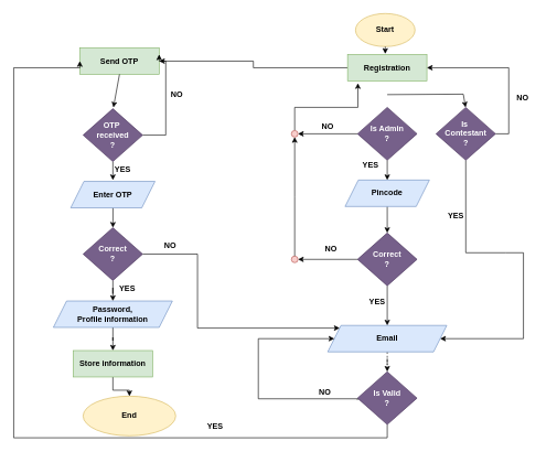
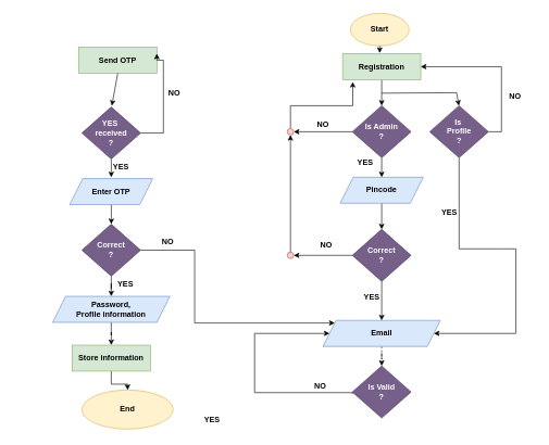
  <mxCell id="0" />
  <mxCell id="1" parent="0" />
  <mxCell id="2" value="&lt;b&gt;Start&lt;/b&gt;" style="ellipse;whiteSpace=wrap;html=1;fillColor=#fff2cc;strokeColor=#d6b656;" parent="1" vertex="1"><mxGeometry x="537" y="20" width="90" height="50" as="geometry" /></mxCell>
  <mxCell id="3" value="" style="endArrow=classic;html=1;rounded=0;exitX=0.5;exitY=1;exitDx=0;exitDy=0;" parent="1" source="2" edge="1"><mxGeometry width="50" height="50" relative="1" as="geometry"><mxPoint x="370" y="32" as="sourcePoint" /><mxPoint x="582" y="81" as="targetPoint" /></mxGeometry></mxCell>
  <mxCell id="4" value="&lt;b&gt;Send OTP&lt;/b&gt;" style="rounded=0;whiteSpace=wrap;html=1;fillColor=#d5e8d4;strokeColor=#82b366;" parent="1" vertex="1"><mxGeometry x="120" y="72" width="120" height="40" as="geometry" /></mxCell>
- <mxCell id="5" style="edgeStyle=orthogonalEdgeStyle;rounded=0;orthogonalLoop=1;jettySize=auto;html=1;" parent="1" source="6" target="4" edge="1"><mxGeometry relative="1" as="geometry" /></mxCell>
+ <mxCell id="5" style="edgeStyle=orthogonalEdgeStyle;rounded=0;orthogonalLoop=1;jettySize=auto;html=1;entryX=0.5;entryY=0;entryDx=0;entryDy=0;" parent="1" source="6" target="13" edge="1"><mxGeometry relative="1" as="geometry" /></mxCell>
  <mxCell id="6" value="&lt;b&gt;Registration&lt;/b&gt;" style="rounded=0;whiteSpace=wrap;html=1;fillColor=#d5e8d4;strokeColor=#82b366;" parent="1" vertex="1"><mxGeometry x="525" y="82" width="120" height="40" as="geometry" /></mxCell>
  <mxCell id="7" value="" style="endArrow=classic;html=1;rounded=0;exitX=0.5;exitY=1;exitDx=0;exitDy=0;entryX=0.449;entryY=0.005;entryDx=0;entryDy=0;entryPerimeter=0;" parent="1" source="4" edge="1"><mxGeometry width="50" height="50" relative="1" as="geometry"><mxPoint x="240" y="152" as="sourcePoint" /><mxPoint x="170.82" y="162.2" as="targetPoint" /></mxGeometry></mxCell>
  <mxCell id="8" style="edgeStyle=orthogonalEdgeStyle;rounded=0;orthogonalLoop=1;jettySize=auto;html=1;entryX=0.5;entryY=0;entryDx=0;entryDy=0;" edge="1" parent="1" source="10"><mxGeometry relative="1" as="geometry"><mxPoint x="170" y="272" as="targetPoint" /></mxGeometry></mxCell>
  <mxCell id="9" style="edgeStyle=orthogonalEdgeStyle;rounded=0;orthogonalLoop=1;jettySize=auto;html=1;entryX=1;entryY=0.25;entryDx=0;entryDy=0;" edge="1" parent="1" source="10" target="4"><mxGeometry relative="1" as="geometry"><Array as="points"><mxPoint x="250" y="204" /><mxPoint x="250" y="92" /></Array></mxGeometry></mxCell>
- <mxCell id="10" value="&lt;b&gt;OTP&amp;nbsp;&lt;/b&gt;&lt;div&gt;&lt;b&gt;received&lt;/b&gt;&lt;div&gt;&lt;b&gt;?&lt;/b&gt;&lt;/div&gt;&lt;/div&gt;" style="rhombus;whiteSpace=wrap;html=1;fillColor=#76608a;strokeColor=#432D57;fontColor=#ffffff;" parent="1" vertex="1"><mxGeometry x="125" y="164" width="90" height="80" as="geometry" /></mxCell>
+ <mxCell id="10" value="&lt;b&gt;YES&amp;nbsp;&lt;/b&gt;&lt;div&gt;&lt;b&gt;received&lt;/b&gt;&lt;div&gt;&lt;b&gt;?&lt;/b&gt;&lt;/div&gt;&lt;/div&gt;" style="rhombus;whiteSpace=wrap;html=1;fillColor=#76608a;strokeColor=#432D57;fontColor=#ffffff;" parent="1" vertex="1"><mxGeometry x="125" y="164" width="90" height="80" as="geometry" /></mxCell>
  <mxCell id="11" style="edgeStyle=orthogonalEdgeStyle;rounded=0;orthogonalLoop=1;jettySize=auto;html=1;exitX=0;exitY=0.5;exitDx=0;exitDy=0;entryX=1;entryY=0.5;entryDx=0;entryDy=0;" parent="1" source="13" target="33" edge="1"><mxGeometry relative="1" as="geometry" /></mxCell>
  <mxCell id="12" style="edgeStyle=orthogonalEdgeStyle;rounded=0;orthogonalLoop=1;jettySize=auto;html=1;exitX=0.5;exitY=1;exitDx=0;exitDy=0;entryX=0.5;entryY=0;entryDx=0;entryDy=0;" parent="1" source="13" target="18" edge="1"><mxGeometry relative="1" as="geometry" /></mxCell>
  <mxCell id="13" value="&lt;b&gt;Is Admin&lt;/b&gt;&lt;div&gt;&lt;b&gt;?&lt;/b&gt;&lt;/div&gt;" style="rhombus;whiteSpace=wrap;html=1;fillColor=#76608a;strokeColor=#432D57;fontColor=#ffffff;" parent="1" vertex="1"><mxGeometry x="540" y="162" width="90" height="80" as="geometry" /></mxCell>
  <mxCell id="14" style="edgeStyle=orthogonalEdgeStyle;rounded=0;orthogonalLoop=1;jettySize=auto;html=1;exitX=0.5;exitY=1;exitDx=0;exitDy=0;entryX=1;entryY=0.5;entryDx=0;entryDy=0;" parent="1" source="16" target="22" edge="1"><mxGeometry relative="1" as="geometry"><mxPoint x="790" y="502" as="targetPoint" /><Array as="points"><mxPoint x="764" y="382" /><mxPoint x="791" y="382" /><mxPoint x="791" y="493" /></Array></mxGeometry></mxCell>
  <mxCell id="15" style="edgeStyle=orthogonalEdgeStyle;rounded=0;orthogonalLoop=1;jettySize=auto;html=1;exitX=1;exitY=0.5;exitDx=0;exitDy=0;entryX=1;entryY=0.5;entryDx=0;entryDy=0;" parent="1" source="16" target="6" edge="1"><mxGeometry relative="1" as="geometry" /></mxCell>
- <mxCell id="16" value="&lt;b&gt;Is&amp;nbsp;&lt;/b&gt;&lt;div&gt;&lt;b&gt;Contestant&lt;/b&gt;&lt;div&gt;&lt;b&gt;?&lt;/b&gt;&lt;/div&gt;&lt;/div&gt;" style="rhombus;whiteSpace=wrap;html=1;fillColor=#76608a;strokeColor=#432D57;fontColor=#ffffff;" parent="1" vertex="1"><mxGeometry x="658.75" y="162" width="90" height="80" as="geometry" /></mxCell>
+ <mxCell id="16" value="&lt;b&gt;Is&amp;nbsp;&lt;/b&gt;&lt;div&gt;&lt;b&gt;Profile&lt;/b&gt;&lt;div&gt;&lt;b&gt;?&lt;/b&gt;&lt;/div&gt;&lt;/div&gt;" style="rhombus;whiteSpace=wrap;html=1;fillColor=#76608a;strokeColor=#432D57;fontColor=#ffffff;" parent="1" vertex="1"><mxGeometry x="658.75" y="162" width="90" height="80" as="geometry" /></mxCell>
  <mxCell id="17" style="edgeStyle=orthogonalEdgeStyle;rounded=0;orthogonalLoop=1;jettySize=auto;html=1;exitX=0.5;exitY=1;exitDx=0;exitDy=0;entryX=0.5;entryY=0;entryDx=0;entryDy=0;" parent="1" source="18" target="20" edge="1"><mxGeometry relative="1" as="geometry" /></mxCell>
  <mxCell id="18" value="&lt;b&gt;Pincode&lt;/b&gt;" style="shape=parallelogram;perimeter=parallelogramPerimeter;whiteSpace=wrap;html=1;fixedSize=1;fillColor=#dae8fc;strokeColor=#6c8ebf;" parent="1" vertex="1"><mxGeometry x="521.25" y="272" width="127.5" height="40" as="geometry" /></mxCell>
  <mxCell id="19" style="edgeStyle=orthogonalEdgeStyle;rounded=0;orthogonalLoop=1;jettySize=auto;html=1;entryX=0.5;entryY=0;entryDx=0;entryDy=0;" parent="1" source="20" target="22" edge="1"><mxGeometry relative="1" as="geometry" /></mxCell>
  <mxCell id="20" value="&lt;b&gt;Correct&lt;/b&gt;&lt;div&gt;&lt;b&gt;?&lt;/b&gt;&lt;/div&gt;" style="rhombus;whiteSpace=wrap;html=1;fillColor=#76608a;strokeColor=#432D57;fontColor=#ffffff;" parent="1" vertex="1"><mxGeometry x="540" y="352" width="90" height="80" as="geometry" /></mxCell>
  <mxCell id="21" style="edgeStyle=orthogonalEdgeStyle;rounded=0;orthogonalLoop=1;jettySize=auto;html=1;entryX=0.5;entryY=0;entryDx=0;entryDy=0;dashed=1;" parent="1" source="22" target="24" edge="1"><mxGeometry relative="1" as="geometry" /></mxCell>
  <mxCell id="22" value="&lt;b&gt;Email&lt;/b&gt;" style="shape=parallelogram;perimeter=parallelogramPerimeter;whiteSpace=wrap;html=1;fixedSize=1;fillColor=#dae8fc;strokeColor=#6c8ebf;" parent="1" vertex="1"><mxGeometry x="495" y="492" width="180" height="40" as="geometry" /></mxCell>
- <mxCell id="23" style="edgeStyle=orthogonalEdgeStyle;rounded=0;orthogonalLoop=1;jettySize=auto;html=1;exitX=0.5;exitY=1;exitDx=0;exitDy=0;entryX=0;entryY=0.5;entryDx=0;entryDy=0;" parent="1" source="24" target="4" edge="1"><mxGeometry relative="1" as="geometry"><mxPoint x="30" y="92" as="targetPoint" /><Array as="points"><mxPoint x="585" y="662" /><mxPoint x="20" y="662" /><mxPoint x="20" y="102" /></Array></mxGeometry></mxCell>
  <mxCell id="24" value="&lt;b&gt;Is Valid&lt;/b&gt;&lt;div&gt;&lt;b&gt;?&lt;/b&gt;&lt;/div&gt;" style="rhombus;whiteSpace=wrap;html=1;fillColor=#76608a;strokeColor=#432D57;fontColor=#ffffff;" parent="1" vertex="1"><mxGeometry x="540" y="562" width="90" height="80" as="geometry" /></mxCell>
  <mxCell id="25" style="rounded=0;orthogonalLoop=1;jettySize=auto;html=1;elbow=vertical;edgeStyle=elbowEdgeStyle;entryX=0.13;entryY=1.085;entryDx=0;entryDy=0;entryPerimeter=0;" parent="1" source="33" target="6" edge="1"><mxGeometry relative="1" as="geometry"><mxPoint x="480" y="142" as="targetPoint" /><Array as="points"><mxPoint x="500" y="162" /><mxPoint x="490" y="256" /></Array></mxGeometry></mxCell>
  <mxCell id="26" value="" style="ellipse;whiteSpace=wrap;html=1;aspect=fixed;fillColor=#f8cecc;strokeColor=#b85450;" parent="1" vertex="1"><mxGeometry x="440" y="387" width="10" height="10" as="geometry" /></mxCell>
  <mxCell id="27" value="&lt;b&gt;NO&lt;/b&gt;" style="text;html=1;align=center;verticalAlign=middle;whiteSpace=wrap;rounded=0;" parent="1" vertex="1"><mxGeometry x="470" y="362" width="60" height="30" as="geometry" /></mxCell>
  <mxCell id="28" value="" style="endArrow=classic;html=1;rounded=0;entryX=0.449;entryY=0.005;entryDx=0;entryDy=0;entryPerimeter=0;" parent="1" edge="1"><mxGeometry width="50" height="50" relative="1" as="geometry"><mxPoint x="700" y="142" as="sourcePoint" /><mxPoint x="703.5" y="162" as="targetPoint" /></mxGeometry></mxCell>
  <mxCell id="29" value="&lt;b&gt;YES&lt;/b&gt;" style="text;html=1;align=center;verticalAlign=middle;whiteSpace=wrap;rounded=0;" parent="1" vertex="1"><mxGeometry x="658.75" y="312" width="60" height="30" as="geometry" /></mxCell>
  <mxCell id="30" value="&lt;b&gt;YES&lt;/b&gt;" style="text;html=1;align=center;verticalAlign=middle;whiteSpace=wrap;rounded=0;" parent="1" vertex="1"><mxGeometry x="540" y="442" width="60" height="30" as="geometry" /></mxCell>
  <mxCell id="31" value="&lt;b&gt;End&lt;/b&gt;" style="ellipse;whiteSpace=wrap;html=1;fillColor=#fff2cc;strokeColor=#d6b656;" parent="1" vertex="1"><mxGeometry x="125" y="599" width="140" height="60" as="geometry" /></mxCell>
  <mxCell id="32" value="" style="rounded=0;orthogonalLoop=1;jettySize=auto;html=1;elbow=vertical;edgeStyle=elbowEdgeStyle;entryX=0.5;entryY=1;entryDx=0;entryDy=0;" parent="1" source="26" target="33" edge="1"><mxGeometry relative="1" as="geometry"><mxPoint x="445" y="222" as="targetPoint" /><mxPoint x="445" y="387" as="sourcePoint" /><Array as="points" /></mxGeometry></mxCell>
  <mxCell id="33" value="" style="ellipse;whiteSpace=wrap;html=1;aspect=fixed;fillColor=#f8cecc;strokeColor=#b85450;" parent="1" vertex="1"><mxGeometry x="440" y="197" width="10" height="10" as="geometry" /></mxCell>
  <mxCell id="34" value="&lt;b&gt;NO&lt;/b&gt;" style="text;html=1;align=center;verticalAlign=middle;whiteSpace=wrap;rounded=0;" parent="1" vertex="1"><mxGeometry x="465" y="177" width="60" height="30" as="geometry" /></mxCell>
  <mxCell id="35" value="" style="endArrow=classic;html=1;rounded=0;entryX=1;entryY=0.5;entryDx=0;entryDy=0;exitX=0;exitY=0.5;exitDx=0;exitDy=0;exitPerimeter=0;" parent="1" source="20" target="26" edge="1"><mxGeometry width="50" height="50" relative="1" as="geometry"><mxPoint x="535" y="392" as="sourcePoint" /><mxPoint x="465" y="372" as="targetPoint" /></mxGeometry></mxCell>
  <mxCell id="36" value="" style="endArrow=none;html=1;rounded=0;" parent="1" edge="1"><mxGeometry width="50" height="50" relative="1" as="geometry"><mxPoint x="700" y="142" as="sourcePoint" /><mxPoint x="585" y="142.711" as="targetPoint" /></mxGeometry></mxCell>
  <mxCell id="37" value="&lt;b&gt;NO&lt;/b&gt;" style="text;html=1;align=center;verticalAlign=middle;whiteSpace=wrap;rounded=0;" parent="1" vertex="1"><mxGeometry x="760" y="132" width="60" height="30" as="geometry" /></mxCell>
  <mxCell id="38" value="&lt;b&gt;YES&lt;/b&gt;&lt;div&gt;&lt;br&gt;&lt;/div&gt;" style="text;html=1;align=center;verticalAlign=middle;whiteSpace=wrap;rounded=0;" parent="1" vertex="1"><mxGeometry x="530" y="242" width="60" height="30" as="geometry" /></mxCell>
  <mxCell id="39" value="&lt;b&gt;YES&lt;/b&gt;&lt;div&gt;&lt;br&gt;&lt;/div&gt;" style="text;html=1;align=center;verticalAlign=middle;whiteSpace=wrap;rounded=0;" parent="1" vertex="1"><mxGeometry x="295" y="642" width="60" height="20" as="geometry" /></mxCell>
  <mxCell id="40" value="&lt;b&gt;NO&lt;/b&gt;" style="text;html=1;align=center;verticalAlign=middle;whiteSpace=wrap;rounded=0;" parent="1" vertex="1"><mxGeometry x="461.25" y="578" width="60" height="30" as="geometry" /></mxCell>
  <mxCell id="41" style="edgeStyle=orthogonalEdgeStyle;rounded=0;orthogonalLoop=1;jettySize=auto;html=1;entryX=0.5;entryY=0;entryDx=0;entryDy=0;" edge="1" parent="1" source="42" target="45"><mxGeometry relative="1" as="geometry" /></mxCell>
  <mxCell id="42" value="&lt;b&gt;Enter OTP&lt;/b&gt;" style="shape=parallelogram;perimeter=parallelogramPerimeter;whiteSpace=wrap;html=1;fixedSize=1;fillColor=#dae8fc;strokeColor=#6c8ebf;" vertex="1" parent="1"><mxGeometry x="106.25" y="274" width="127.5" height="40" as="geometry" /></mxCell>
  <mxCell id="43" style="edgeStyle=orthogonalEdgeStyle;rounded=0;orthogonalLoop=1;jettySize=auto;html=1;entryX=0.5;entryY=0;entryDx=0;entryDy=0;" edge="1" parent="1" source="45" target="48"><mxGeometry relative="1" as="geometry" /></mxCell>
  <mxCell id="44" style="edgeStyle=orthogonalEdgeStyle;rounded=0;orthogonalLoop=1;jettySize=auto;html=1;entryX=0;entryY=0;entryDx=0;entryDy=0;" edge="1" parent="1" source="45" target="22"><mxGeometry relative="1" as="geometry"><mxPoint x="412" y="427" as="targetPoint" /><Array as="points"><mxPoint x="298" y="384" /><mxPoint x="298" y="496" /></Array></mxGeometry></mxCell>
  <mxCell id="45" value="&lt;b&gt;Correct&lt;/b&gt;&lt;div&gt;&lt;b&gt;?&lt;/b&gt;&lt;/div&gt;" style="rhombus;whiteSpace=wrap;html=1;fillColor=#76608a;strokeColor=#432D57;fontColor=#ffffff;" vertex="1" parent="1"><mxGeometry x="125" y="344" width="90" height="80" as="geometry" /></mxCell>
  <mxCell id="46" value="&lt;b&gt;YES&lt;/b&gt;&lt;div&gt;&lt;br&gt;&lt;/div&gt;" style="text;html=1;align=center;verticalAlign=middle;whiteSpace=wrap;rounded=0;" vertex="1" parent="1"><mxGeometry x="155" y="249" width="60" height="30" as="geometry" /></mxCell>
  <mxCell id="47" style="edgeStyle=orthogonalEdgeStyle;rounded=0;orthogonalLoop=1;jettySize=auto;html=1;entryX=0.5;entryY=0;entryDx=0;entryDy=0;" edge="1" parent="1" source="48" target="50"><mxGeometry relative="1" as="geometry" /></mxCell>
  <mxCell id="48" value="&lt;b&gt;Password,&lt;/b&gt;&lt;div&gt;&lt;b&gt;Profile information&lt;/b&gt;&lt;/div&gt;" style="shape=parallelogram;perimeter=parallelogramPerimeter;whiteSpace=wrap;html=1;fixedSize=1;fillColor=#dae8fc;strokeColor=#6c8ebf;" vertex="1" parent="1"><mxGeometry x="80" y="455" width="180" height="40" as="geometry" /></mxCell>
  <mxCell id="49" style="edgeStyle=orthogonalEdgeStyle;rounded=0;orthogonalLoop=1;jettySize=auto;html=1;entryX=0.5;entryY=0;entryDx=0;entryDy=0;" edge="1" parent="1" source="50" target="31"><mxGeometry relative="1" as="geometry" /></mxCell>
  <mxCell id="50" value="&lt;b&gt;Store information&lt;/b&gt;" style="rounded=0;whiteSpace=wrap;html=1;fillColor=#d5e8d4;strokeColor=#82b366;" vertex="1" parent="1"><mxGeometry x="110" y="530" width="120" height="40" as="geometry" /></mxCell>
  <mxCell id="51" value="&lt;b&gt;NO&lt;/b&gt;" style="text;html=1;align=center;verticalAlign=middle;whiteSpace=wrap;rounded=0;" vertex="1" parent="1"><mxGeometry x="237" y="128" width="60" height="30" as="geometry" /></mxCell>
  <mxCell id="52" value="&lt;b&gt;YES&lt;/b&gt;&lt;div&gt;&lt;br&gt;&lt;/div&gt;" style="text;html=1;align=center;verticalAlign=middle;whiteSpace=wrap;rounded=0;" vertex="1" parent="1"><mxGeometry x="162" y="429" width="60" height="30" as="geometry" /></mxCell>
  <mxCell id="53" style="edgeStyle=orthogonalEdgeStyle;rounded=0;orthogonalLoop=1;jettySize=auto;html=1;" edge="1" parent="1" target="22"><mxGeometry relative="1" as="geometry"><mxPoint x="318" y="605" as="targetPoint" /><Array as="points"><mxPoint x="540" y="603" /><mxPoint x="390" y="603" /><mxPoint x="390" y="512" /></Array><mxPoint x="540" y="605" as="sourcePoint" /></mxGeometry></mxCell>
  <mxCell id="54" value="&lt;b&gt;NO&lt;/b&gt;" style="text;html=1;align=center;verticalAlign=middle;whiteSpace=wrap;rounded=0;" vertex="1" parent="1"><mxGeometry x="227" y="357" width="60" height="30" as="geometry" /></mxCell>
